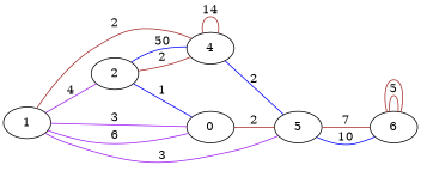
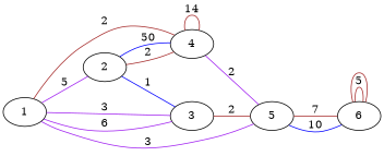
  graph {
    rankdir=LR
    edge [color=brown]
    1
    2
-   3 [label=0]
+   3
    4
    5
    6
-   1 -- 2 [color=purple label=4]
+   1 -- 2 [color=purple label=5]
    1 -- 3 [color=purple label=3]
    1 -- 3 [color=purple label=6]
    1 -- 4 [label=2]
    1 -- 5 [color=purple label=3]
    2 -- 3 [color=blue label=1]
    2 -- 4 [label=2]
    2 -- 4 [color=blue label=50]
    3 -- 5 [label=2]
    4 -- 4 [label=14]
-   4 -- 5 [color=blue label=2]
+   4 -- 5 [color=purple label=2]
    5 -- 6 [label=7]
    5 -- 6 [color=blue label=10]
    6 -- 6 [label=5]
    6 -- 6
  }
